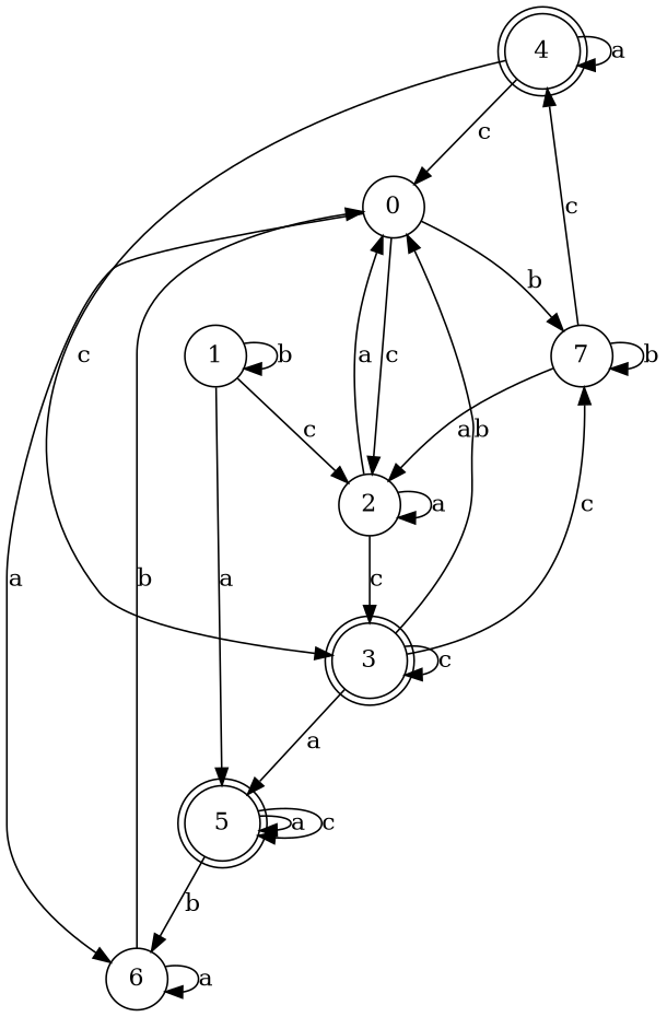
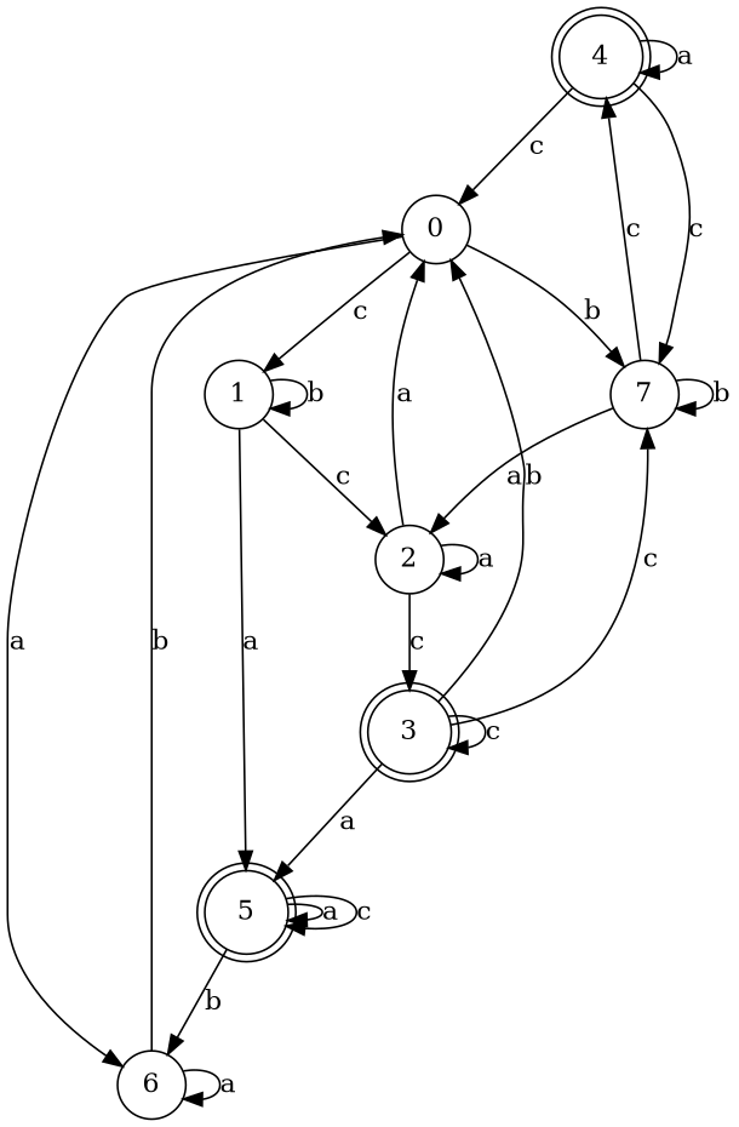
  digraph {
    node [shape=circle]
    n1 [label=4 shape=doublecircle]
    n2 [label=0]
    n3 [label=7]
    n4 [label=2]
    n5 [label=6]
    n6 [label=3 shape=doublecircle]
    n7 [label=1]
    n8 [label=5 shape=doublecircle]
    n1 -> n1 [label=a]
    n1 -> n2 [label=c]
-   n1 -> n6 [label=c]
+   n1 -> n3 [label=c]
    n2 -> n3 [label=b]
-   n2 -> n4 [label=c]
+   n2 -> n7 [label=c]
    n2 -> n5 [label=a]
    n3 -> n1 [label=c]
    n3 -> n3 [label=b]
    n3 -> n4 [label=a]
    n4 -> n2 [label=a]
    n4 -> n4 [label=a]
    n4 -> n6 [label=c]
    n5 -> n2 [label=b]
    n5 -> n5 [label=a]
    n6 -> n2 [label=b]
    n6 -> n3 [label=c]
    n6 -> n6 [label=c]
    n6 -> n8 [label=a]
    n7 -> n4 [label=c]
    n7 -> n7 [label=b]
    n7 -> n8 [label=a]
    n8 -> n5 [label=b]
    n8 -> n8 [label=a]
    n8 -> n8 [label=c]
  }
